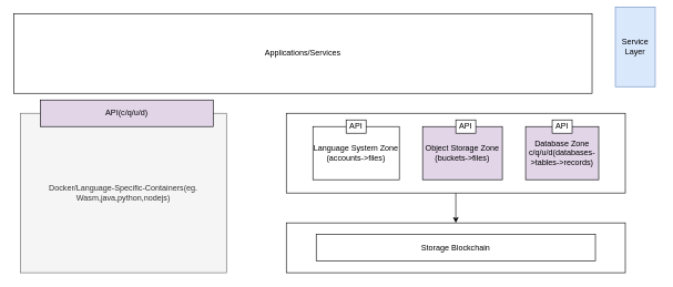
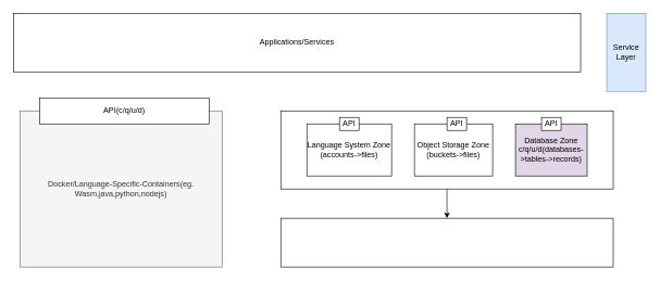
  <mxCell id="0" />
  <mxCell id="1" parent="0" />
  <mxCell id="2" value="" style="rounded=0;whiteSpace=wrap;html=1;" vertex="1" parent="1"><mxGeometry x="430" y="335" width="510" height="75" as="geometry" /></mxCell>
  <mxCell id="3" style="edgeStyle=orthogonalEdgeStyle;rounded=0;orthogonalLoop=1;jettySize=auto;html=1;exitX=0.5;exitY=1;exitDx=0;exitDy=0;entryX=0.5;entryY=0;entryDx=0;entryDy=0;" edge="1" parent="1" source="4" target="2"><mxGeometry relative="1" as="geometry" /></mxCell>
  <mxCell id="4" value="" style="rounded=0;whiteSpace=wrap;html=1;" vertex="1" parent="1"><mxGeometry x="430" y="170" width="510" height="120" as="geometry" /></mxCell>
- <mxCell id="5" value="Storage Blockchain" style="rounded=0;whiteSpace=wrap;html=1;" parent="1" vertex="1"><mxGeometry x="475" y="352.5" width="420" height="40" as="geometry" /></mxCell>
  <mxCell id="6" value="" style="group" vertex="1" connectable="0" parent="1"><mxGeometry x="470" y="180" width="130" height="90" as="geometry" /></mxCell>
  <mxCell id="7" value="Language System Zone&lt;br&gt;(accounts-&amp;gt;files)" style="rounded=0;whiteSpace=wrap;html=1;" parent="6" vertex="1"><mxGeometry y="10" width="130" height="80" as="geometry" /></mxCell>
  <mxCell id="8" value="API" style="rounded=0;whiteSpace=wrap;html=1;" vertex="1" parent="6"><mxGeometry x="50" width="30" height="20" as="geometry" /></mxCell>
  <mxCell id="9" value="" style="group" vertex="1" connectable="0" parent="1"><mxGeometry x="635" y="180" width="120" height="90" as="geometry" /></mxCell>
- <mxCell id="10" value="Object Storage Zone&lt;br&gt;(buckets-&amp;gt;files)" style="rounded=0;whiteSpace=wrap;html=1;fillColor=#e1d5e7;" parent="9" vertex="1"><mxGeometry y="10" width="120" height="80" as="geometry" /></mxCell>
+ <mxCell id="10" value="Object Storage Zone&lt;br&gt;(buckets-&amp;gt;files)" style="rounded=0;whiteSpace=wrap;html=1;" parent="9" vertex="1"><mxGeometry y="10" width="120" height="80" as="geometry" /></mxCell>
  <mxCell id="11" value="API" style="rounded=0;whiteSpace=wrap;html=1;" vertex="1" parent="9"><mxGeometry x="50" width="30" height="20" as="geometry" /></mxCell>
  <mxCell id="12" value="" style="group" vertex="1" connectable="0" parent="1"><mxGeometry x="790" y="180" width="110" height="90" as="geometry" /></mxCell>
  <mxCell id="13" value="Database Zone&lt;br&gt;c/q/u/d(databases-&amp;gt;tables-&amp;gt;records)" style="rounded=0;whiteSpace=wrap;html=1;fillColor=#e1d5e7;" parent="12" vertex="1"><mxGeometry y="10" width="110" height="80" as="geometry" /></mxCell>
  <mxCell id="14" value="API" style="rounded=0;whiteSpace=wrap;html=1;" vertex="1" parent="12"><mxGeometry x="40" width="30" height="20" as="geometry" /></mxCell>
- <mxCell id="15" value="Service Layer" style="rounded=0;whiteSpace=wrap;html=1;fillColor=#dae8fc;strokeColor=#6c8ebf;" vertex="1" parent="1"><mxGeometry x="925" y="10" width="60" height="120" as="geometry" /></mxCell>
- <mxCell id="16" value="Applications/Services" style="rounded=0;whiteSpace=wrap;html=1;" vertex="1" parent="1"><mxGeometry x="20" y="20" width="870" height="120" as="geometry" /></mxCell>
+ <mxCell id="15" value="Service Layer" style="rounded=0;whiteSpace=wrap;html=1;fillColor=#dae8fc;strokeColor=#6c8ebf;" vertex="1" parent="1"><mxGeometry x="930" y="20" width="60" height="120" as="geometry" /></mxCell>
+ <mxCell id="16" value="Applications/Services" style="rounded=0;whiteSpace=wrap;html=1;" vertex="1" parent="1"><mxGeometry x="20" y="20" width="870" height="90" as="geometry" /></mxCell>
  <mxCell id="17" value="" style="group" vertex="1" connectable="0" parent="1"><mxGeometry x="30" y="150" width="310" height="260" as="geometry" /></mxCell>
  <mxCell id="18" value="Docker/Language-Specific-Containers(eg. Wasm,java,python,nodejs)" style="rounded=0;whiteSpace=wrap;html=1;fillColor=#f5f5f5;fontColor=#333333;strokeColor=#666666;" vertex="1" parent="17"><mxGeometry y="20" width="310" height="240" as="geometry" /></mxCell>
- <mxCell id="19" value="API(c/q/u/d)" style="rounded=0;whiteSpace=wrap;html=1;fillColor=#e1d5e7;" vertex="1" parent="17"><mxGeometry x="30" width="260" height="40" as="geometry" /></mxCell>
+ <mxCell id="19" value="API(c/q/u/d)" style="rounded=0;whiteSpace=wrap;html=1;" vertex="1" parent="17"><mxGeometry x="30" width="260" height="40" as="geometry" /></mxCell>
